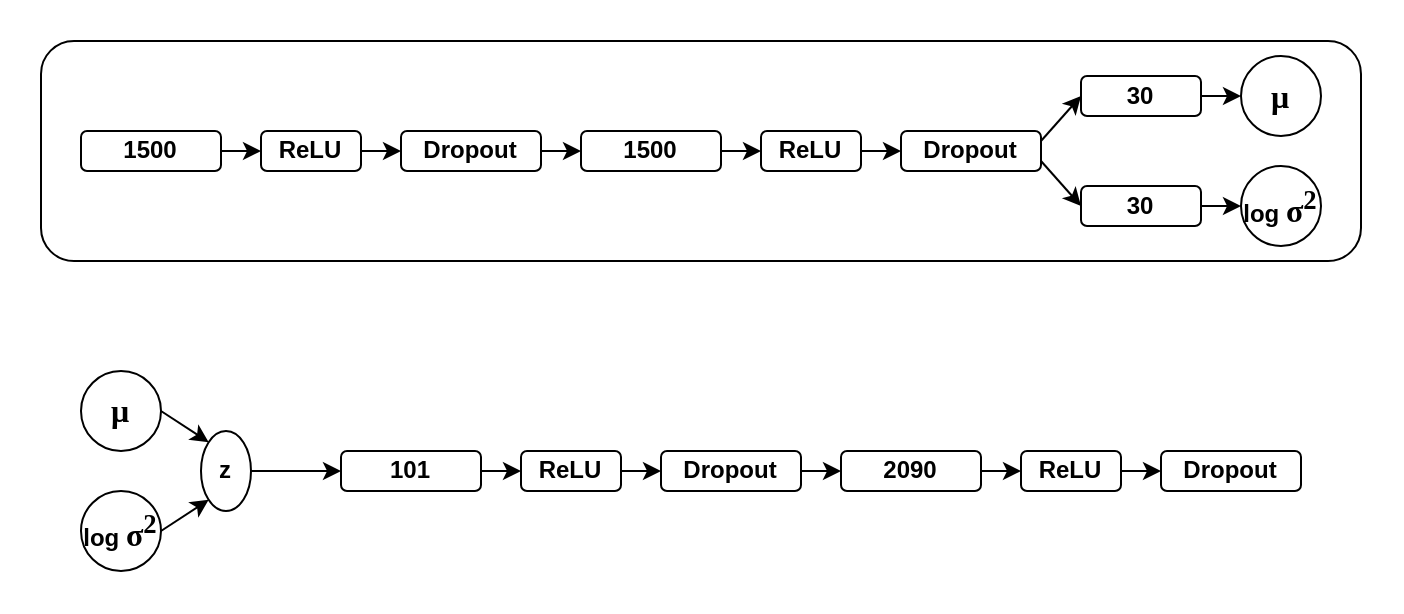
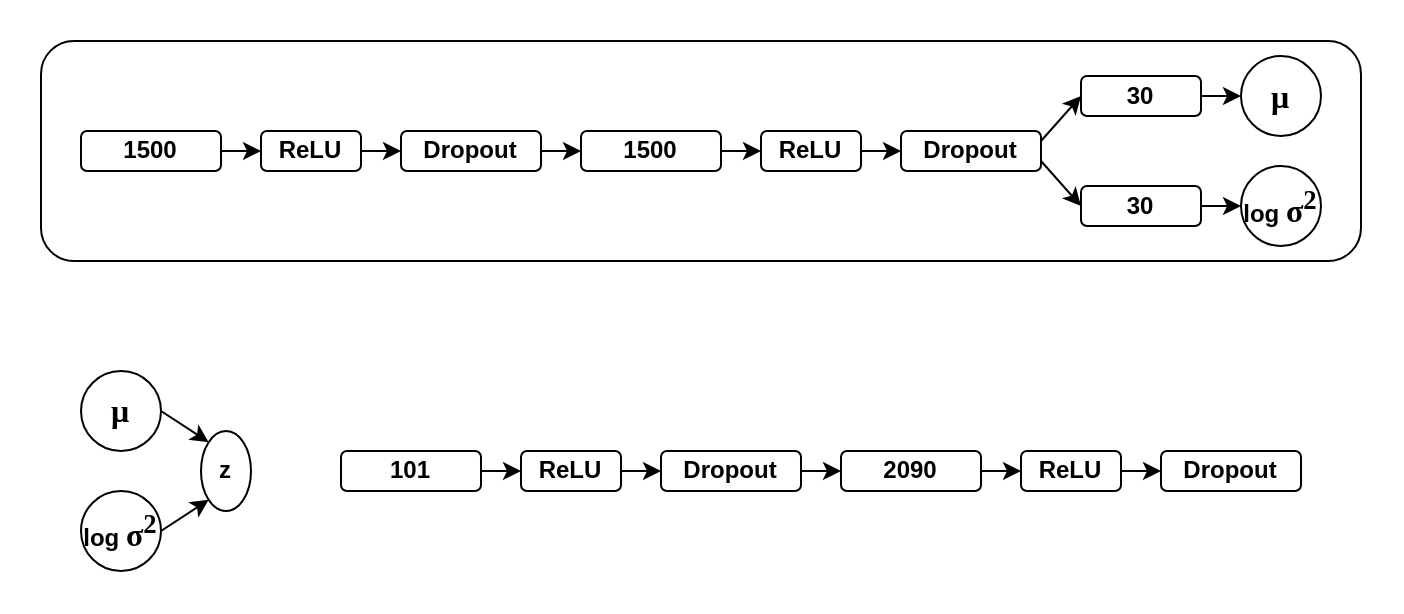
  <mxCell id="0" />
  <mxCell id="1" parent="0" />
  <mxCell id="2" value="" style="rounded=1;whiteSpace=wrap;html=1;fillColor=none;" vertex="1" parent="1"><mxGeometry x="20" y="20" width="660" height="110" as="geometry" /></mxCell>
  <mxCell id="3" style="edgeStyle=none;rounded=0;orthogonalLoop=1;jettySize=auto;html=1;exitX=1;exitY=0.5;exitDx=0;exitDy=0;entryX=0;entryY=0.5;entryDx=0;entryDy=0;" edge="1" parent="1" source="4" target="22"><mxGeometry relative="1" as="geometry" /></mxCell>
  <mxCell id="4" value="&lt;b&gt;1500&lt;/b&gt;" style="rounded=1;whiteSpace=wrap;html=1;fillColor=none;" vertex="1" parent="1"><mxGeometry x="40" y="65" width="70" height="20" as="geometry" /></mxCell>
  <mxCell id="5" style="edgeStyle=none;rounded=0;orthogonalLoop=1;jettySize=auto;html=1;exitX=1;exitY=0.5;exitDx=0;exitDy=0;entryX=0;entryY=0.5;entryDx=0;entryDy=0;" edge="1" parent="1" source="6" target="9"><mxGeometry relative="1" as="geometry" /></mxCell>
  <mxCell id="6" value="&lt;b&gt;30&lt;/b&gt;" style="rounded=1;whiteSpace=wrap;html=1;fillColor=none;" vertex="1" parent="1"><mxGeometry x="540" y="37.5" width="60" height="20" as="geometry" /></mxCell>
  <mxCell id="7" style="edgeStyle=none;rounded=0;orthogonalLoop=1;jettySize=auto;html=1;exitX=1;exitY=0.5;exitDx=0;exitDy=0;entryX=0;entryY=0.5;entryDx=0;entryDy=0;" edge="1" parent="1" source="8" target="10"><mxGeometry relative="1" as="geometry" /></mxCell>
  <mxCell id="8" value="&lt;b&gt;30&lt;/b&gt;" style="rounded=1;whiteSpace=wrap;html=1;fillColor=none;" vertex="1" parent="1"><mxGeometry x="540" y="92.5" width="60" height="20" as="geometry" /></mxCell>
  <mxCell id="9" value="&lt;b style=&quot;font-size: medium ; white-space: normal ; font-family: &amp;#34;times new roman&amp;#34;&quot;&gt;μ&lt;/b&gt;" style="ellipse;whiteSpace=wrap;html=1;aspect=fixed;fillColor=none;" vertex="1" parent="1"><mxGeometry x="620" y="27.5" width="40" height="40" as="geometry" /></mxCell>
  <mxCell id="10" value="&lt;b style=&quot;white-space: normal&quot;&gt;log&amp;nbsp;&lt;span style=&quot;font-size: medium ; font-family: &amp;#34;times new roman&amp;#34;&quot;&gt;σ&lt;sup&gt;2&lt;/sup&gt;&lt;/span&gt;&lt;/b&gt;" style="ellipse;whiteSpace=wrap;html=1;aspect=fixed;fillColor=none;" vertex="1" parent="1"><mxGeometry x="620" y="82.5" width="40" height="40" as="geometry" /></mxCell>
  <mxCell id="11" style="edgeStyle=none;rounded=0;orthogonalLoop=1;jettySize=auto;html=1;exitX=1;exitY=0.5;exitDx=0;exitDy=0;entryX=0;entryY=0;entryDx=0;entryDy=0;" edge="1" parent="1" source="12" target="16"><mxGeometry relative="1" as="geometry" /></mxCell>
  <mxCell id="12" value="&lt;b style=&quot;font-size: medium ; white-space: normal ; font-family: &amp;#34;times new roman&amp;#34;&quot;&gt;μ&lt;/b&gt;" style="ellipse;whiteSpace=wrap;html=1;aspect=fixed;fillColor=none;" vertex="1" parent="1"><mxGeometry x="40" y="185" width="40" height="40" as="geometry" /></mxCell>
  <mxCell id="13" style="edgeStyle=none;rounded=0;orthogonalLoop=1;jettySize=auto;html=1;exitX=1;exitY=0.5;exitDx=0;exitDy=0;entryX=0;entryY=1;entryDx=0;entryDy=0;" edge="1" parent="1" source="14" target="16"><mxGeometry relative="1" as="geometry" /></mxCell>
  <mxCell id="14" value="&lt;b style=&quot;white-space: normal&quot;&gt;log&amp;nbsp;&lt;span style=&quot;font-size: medium ; font-family: &amp;#34;times new roman&amp;#34;&quot;&gt;σ&lt;sup&gt;2&lt;/sup&gt;&lt;/span&gt;&lt;/b&gt;" style="ellipse;whiteSpace=wrap;html=1;aspect=fixed;fillColor=none;" vertex="1" parent="1"><mxGeometry x="40" y="245" width="40" height="40" as="geometry" /></mxCell>
- <mxCell id="15" style="edgeStyle=none;rounded=0;orthogonalLoop=1;jettySize=auto;html=1;exitX=1;exitY=0.5;exitDx=0;exitDy=0;entryX=0;entryY=0.5;entryDx=0;entryDy=0;" edge="1" parent="1" source="16" target="18"><mxGeometry relative="1" as="geometry" /></mxCell>
  <mxCell id="16" value="&lt;b&gt;z&lt;/b&gt;" style="ellipse;whiteSpace=wrap;html=1;aspect=fixed;fillColor=none;" vertex="1" parent="1"><mxGeometry x="100" y="215" width="25" height="40" as="geometry" /></mxCell>
  <mxCell id="17" style="edgeStyle=none;rounded=0;orthogonalLoop=1;jettySize=auto;html=1;exitX=1;exitY=0.5;exitDx=0;exitDy=0;entryX=0;entryY=0.5;entryDx=0;entryDy=0;" edge="1" parent="1" source="18" target="33"><mxGeometry relative="1" as="geometry" /></mxCell>
  <mxCell id="18" value="&lt;b&gt;101&lt;/b&gt;" style="rounded=1;whiteSpace=wrap;html=1;fillColor=none;" vertex="1" parent="1"><mxGeometry x="170" y="225" width="70" height="20" as="geometry" /></mxCell>
  <mxCell id="19" style="edgeStyle=none;rounded=0;orthogonalLoop=1;jettySize=auto;html=1;exitX=1;exitY=0.5;exitDx=0;exitDy=0;entryX=0;entryY=0.5;entryDx=0;entryDy=0;" edge="1" parent="1" source="20" target="37"><mxGeometry relative="1" as="geometry" /></mxCell>
  <mxCell id="20" value="&lt;b&gt;2090&lt;/b&gt;" style="rounded=1;whiteSpace=wrap;html=1;fillColor=none;" vertex="1" parent="1"><mxGeometry x="420" y="225" width="70" height="20" as="geometry" /></mxCell>
  <mxCell id="21" style="edgeStyle=none;rounded=0;orthogonalLoop=1;jettySize=auto;html=1;exitX=1;exitY=0.5;exitDx=0;exitDy=0;" edge="1" parent="1" source="22" target="24"><mxGeometry relative="1" as="geometry" /></mxCell>
  <mxCell id="22" value="&lt;b&gt;ReLU&lt;/b&gt;" style="rounded=1;whiteSpace=wrap;html=1;fillColor=none;" vertex="1" parent="1"><mxGeometry x="130" y="65" width="50" height="20" as="geometry" /></mxCell>
  <mxCell id="23" style="edgeStyle=none;rounded=0;orthogonalLoop=1;jettySize=auto;html=1;exitX=1;exitY=0.5;exitDx=0;exitDy=0;entryX=0;entryY=0.5;entryDx=0;entryDy=0;" edge="1" parent="1" source="24" target="26"><mxGeometry relative="1" as="geometry" /></mxCell>
  <mxCell id="24" value="&lt;b&gt;Dropout&lt;/b&gt;" style="rounded=1;whiteSpace=wrap;html=1;fillColor=none;" vertex="1" parent="1"><mxGeometry x="200" y="65" width="70" height="20" as="geometry" /></mxCell>
  <mxCell id="25" style="edgeStyle=none;rounded=0;orthogonalLoop=1;jettySize=auto;html=1;exitX=1;exitY=0.5;exitDx=0;exitDy=0;entryX=0;entryY=0.5;entryDx=0;entryDy=0;" edge="1" parent="1" source="26" target="28"><mxGeometry relative="1" as="geometry" /></mxCell>
  <mxCell id="26" value="&lt;b&gt;1500&lt;/b&gt;" style="rounded=1;whiteSpace=wrap;html=1;fillColor=none;" vertex="1" parent="1"><mxGeometry x="290" y="65" width="70" height="20" as="geometry" /></mxCell>
  <mxCell id="27" style="edgeStyle=none;rounded=0;orthogonalLoop=1;jettySize=auto;html=1;exitX=1;exitY=0.5;exitDx=0;exitDy=0;" edge="1" parent="1" source="28" target="31"><mxGeometry relative="1" as="geometry" /></mxCell>
  <mxCell id="28" value="&lt;b&gt;ReLU&lt;/b&gt;" style="rounded=1;whiteSpace=wrap;html=1;fillColor=none;" vertex="1" parent="1"><mxGeometry x="380" y="65" width="50" height="20" as="geometry" /></mxCell>
  <mxCell id="29" style="edgeStyle=none;rounded=0;orthogonalLoop=1;jettySize=auto;html=1;exitX=1;exitY=0.25;exitDx=0;exitDy=0;entryX=0;entryY=0.5;entryDx=0;entryDy=0;" edge="1" parent="1" source="31" target="6"><mxGeometry relative="1" as="geometry" /></mxCell>
  <mxCell id="30" style="edgeStyle=none;rounded=0;orthogonalLoop=1;jettySize=auto;html=1;exitX=1;exitY=0.75;exitDx=0;exitDy=0;entryX=0;entryY=0.5;entryDx=0;entryDy=0;" edge="1" parent="1" source="31" target="8"><mxGeometry relative="1" as="geometry" /></mxCell>
  <mxCell id="31" value="&lt;b&gt;Dropout&lt;/b&gt;" style="rounded=1;whiteSpace=wrap;html=1;fillColor=none;" vertex="1" parent="1"><mxGeometry x="450" y="65" width="70" height="20" as="geometry" /></mxCell>
  <mxCell id="32" style="edgeStyle=none;rounded=0;orthogonalLoop=1;jettySize=auto;html=1;exitX=1;exitY=0.5;exitDx=0;exitDy=0;entryX=0;entryY=0.5;entryDx=0;entryDy=0;" edge="1" parent="1" source="33" target="35"><mxGeometry relative="1" as="geometry" /></mxCell>
  <mxCell id="33" value="&lt;b&gt;ReLU&lt;/b&gt;" style="rounded=1;whiteSpace=wrap;html=1;fillColor=none;" vertex="1" parent="1"><mxGeometry x="260" y="225" width="50" height="20" as="geometry" /></mxCell>
  <mxCell id="34" style="edgeStyle=none;rounded=0;orthogonalLoop=1;jettySize=auto;html=1;exitX=1;exitY=0.5;exitDx=0;exitDy=0;entryX=0;entryY=0.5;entryDx=0;entryDy=0;" edge="1" parent="1" source="35" target="20"><mxGeometry relative="1" as="geometry" /></mxCell>
  <mxCell id="35" value="&lt;b&gt;Dropout&lt;/b&gt;" style="rounded=1;whiteSpace=wrap;html=1;fillColor=none;" vertex="1" parent="1"><mxGeometry x="330" y="225" width="70" height="20" as="geometry" /></mxCell>
  <mxCell id="36" style="edgeStyle=none;rounded=0;orthogonalLoop=1;jettySize=auto;html=1;exitX=1;exitY=0.5;exitDx=0;exitDy=0;entryX=0;entryY=0.5;entryDx=0;entryDy=0;" edge="1" parent="1" source="37" target="38"><mxGeometry relative="1" as="geometry" /></mxCell>
  <mxCell id="37" value="&lt;b&gt;ReLU&lt;/b&gt;" style="rounded=1;whiteSpace=wrap;html=1;fillColor=none;" vertex="1" parent="1"><mxGeometry x="510" y="225" width="50" height="20" as="geometry" /></mxCell>
  <mxCell id="38" value="&lt;b&gt;Dropout&lt;/b&gt;" style="rounded=1;whiteSpace=wrap;html=1;fillColor=none;" vertex="1" parent="1"><mxGeometry x="580" y="225" width="70" height="20" as="geometry" /></mxCell>
